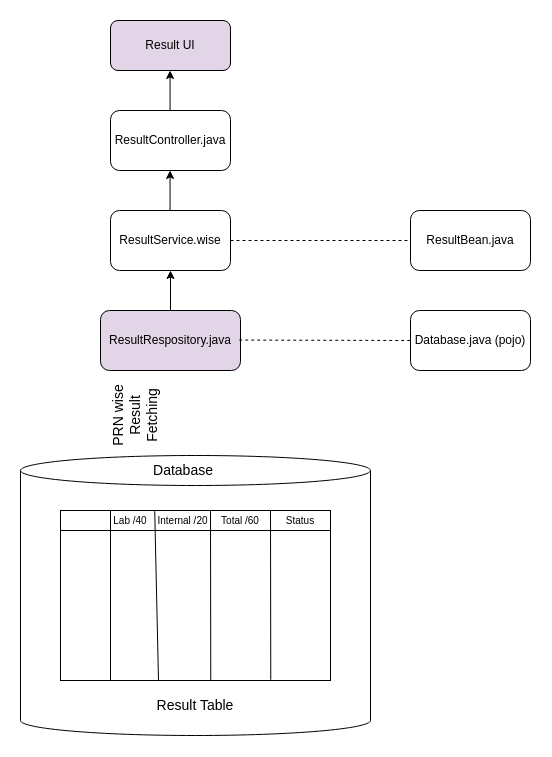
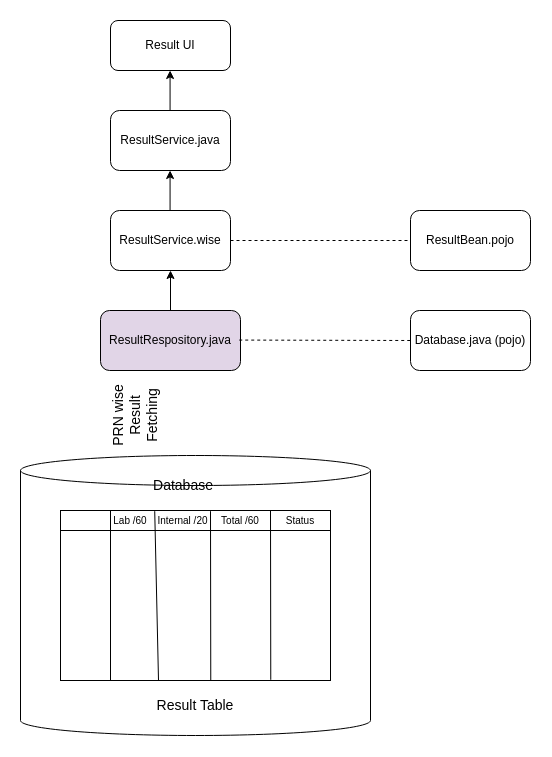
  <mxCell id="0" />
  <mxCell id="1" parent="0" />
- <mxCell id="2" value="ResultController.java" style="rounded=1;whiteSpace=wrap;html=1;" parent="1" vertex="1"><mxGeometry x="110" y="110" width="120" height="60" as="geometry" /></mxCell>
+ <mxCell id="2" value="ResultService.java" style="rounded=1;whiteSpace=wrap;html=1;" parent="1" vertex="1"><mxGeometry x="110" y="110" width="120" height="60" as="geometry" /></mxCell>
  <mxCell id="3" value="Database.java (pojo)" style="rounded=1;whiteSpace=wrap;html=1;" parent="1" vertex="1"><mxGeometry x="410" y="310" width="120" height="60" as="geometry" /></mxCell>
- <mxCell id="4" value="ResultBean.java" style="rounded=1;whiteSpace=wrap;html=1;" parent="1" vertex="1"><mxGeometry x="410" y="210" width="120" height="60" as="geometry" /></mxCell>
+ <mxCell id="4" value="ResultBean.pojo" style="rounded=1;whiteSpace=wrap;html=1;" parent="1" vertex="1"><mxGeometry x="410" y="210" width="120" height="60" as="geometry" /></mxCell>
  <mxCell id="5" value="ResultService.wise" style="rounded=1;whiteSpace=wrap;html=1;" parent="1" vertex="1"><mxGeometry x="110" y="210" width="120" height="60" as="geometry" /></mxCell>
  <mxCell id="6" value="ResultRespository.java" style="rounded=1;whiteSpace=wrap;html=1;fillColor=#e1d5e7;" parent="1" vertex="1"><mxGeometry x="100" y="310" width="140" height="60" as="geometry" /></mxCell>
- <mxCell id="7" value="Result UI" style="rounded=1;whiteSpace=wrap;html=1;fillColor=#e1d5e7;" parent="1" vertex="1"><mxGeometry x="110" y="20" width="120" height="50" as="geometry" /></mxCell>
+ <mxCell id="7" value="Result UI" style="rounded=1;whiteSpace=wrap;html=1;" parent="1" vertex="1"><mxGeometry x="110" y="20" width="120" height="50" as="geometry" /></mxCell>
  <mxCell id="8" value="" style="shape=cylinder3;whiteSpace=wrap;html=1;boundedLbl=1;backgroundOutline=1;size=15;" parent="1" vertex="1"><mxGeometry x="20" y="455" width="350" height="280" as="geometry" /></mxCell>
  <mxCell id="9" value="" style="shape=internalStorage;whiteSpace=wrap;html=1;backgroundOutline=1;dx=50;dy=20;" parent="1" vertex="1"><mxGeometry x="60" y="510" width="270" height="170" as="geometry" /></mxCell>
  <mxCell id="10" value="" style="endArrow=none;html=1;rounded=0;entryX=0.349;entryY=0.004;entryDx=0;entryDy=0;entryPerimeter=0;" parent="1" target="9" edge="1"><mxGeometry width="50" height="50" relative="1" as="geometry"><mxPoint x="158" y="680" as="sourcePoint" /><mxPoint x="330" y="530" as="targetPoint" /></mxGeometry></mxCell>
  <mxCell id="11" value="" style="endArrow=none;html=1;rounded=0;entryX=0.349;entryY=0.004;entryDx=0;entryDy=0;entryPerimeter=0;" parent="1" edge="1"><mxGeometry width="50" height="50" relative="1" as="geometry"><mxPoint x="210.28" y="680" as="sourcePoint" /><mxPoint x="210" y="510.68" as="targetPoint" /></mxGeometry></mxCell>
  <mxCell id="12" value="" style="endArrow=none;html=1;rounded=0;entryX=0.349;entryY=0.004;entryDx=0;entryDy=0;entryPerimeter=0;" parent="1" edge="1"><mxGeometry width="50" height="50" relative="1" as="geometry"><mxPoint x="270.28" y="679.32" as="sourcePoint" /><mxPoint x="270" y="510" as="targetPoint" /></mxGeometry></mxCell>
- <mxCell id="13" value="&lt;font style=&quot;font-size: 10px;&quot;&gt;Lab /40&lt;/font&gt;" style="text;html=1;strokeColor=none;fillColor=none;align=center;verticalAlign=middle;whiteSpace=wrap;rounded=0;" parent="1" vertex="1"><mxGeometry x="110" y="507.5" width="40" height="25" as="geometry" /></mxCell>
+ <mxCell id="13" value="&lt;font style=&quot;font-size: 10px;&quot;&gt;Lab /60&lt;/font&gt;" style="text;html=1;strokeColor=none;fillColor=none;align=center;verticalAlign=middle;whiteSpace=wrap;rounded=0;" parent="1" vertex="1"><mxGeometry x="110" y="507.5" width="40" height="25" as="geometry" /></mxCell>
  <mxCell id="14" value="&lt;font style=&quot;font-size: 10px;&quot;&gt;Internal /20&lt;/font&gt;" style="text;html=1;strokeColor=none;fillColor=none;align=center;verticalAlign=middle;whiteSpace=wrap;rounded=0;" parent="1" vertex="1"><mxGeometry x="130" y="507.5" width="105" height="25" as="geometry" /></mxCell>
  <mxCell id="15" value="&lt;font style=&quot;font-size: 10px;&quot;&gt;Total /60&lt;/font&gt;" style="text;html=1;strokeColor=none;fillColor=none;align=center;verticalAlign=middle;whiteSpace=wrap;rounded=0;" parent="1" vertex="1"><mxGeometry x="220" y="507.5" width="40" height="25" as="geometry" /></mxCell>
  <mxCell id="16" value="&lt;font style=&quot;font-size: 10px;&quot;&gt;Status&lt;/font&gt;" style="text;html=1;strokeColor=none;fillColor=none;align=center;verticalAlign=middle;whiteSpace=wrap;rounded=0;" parent="1" vertex="1"><mxGeometry x="280" y="507.5" width="40" height="25" as="geometry" /></mxCell>
  <mxCell id="17" value="&lt;font style=&quot;font-size: 14px;&quot;&gt;Result Table&lt;/font&gt;" style="text;html=1;strokeColor=none;fillColor=none;align=center;verticalAlign=middle;whiteSpace=wrap;rounded=0;fontSize=10;" parent="1" vertex="1"><mxGeometry x="151.25" y="690" width="87.5" height="30" as="geometry" /></mxCell>
- <mxCell id="18" value="&lt;font style=&quot;font-size: 14px;&quot;&gt;Database&lt;/font&gt;" style="text;html=1;strokeColor=none;fillColor=none;align=center;verticalAlign=middle;whiteSpace=wrap;rounded=0;fontSize=10;" parent="1" vertex="1"><mxGeometry x="152.5" y="455" width="60" height="30" as="geometry" /></mxCell>
+ <mxCell id="18" value="&lt;font style=&quot;font-size: 14px;&quot;&gt;Database&lt;/font&gt;" style="text;html=1;strokeColor=none;fillColor=none;align=center;verticalAlign=middle;whiteSpace=wrap;rounded=0;fontSize=10;" parent="1" vertex="1"><mxGeometry x="152.5" y="470" width="60" height="30" as="geometry" /></mxCell>
  <mxCell id="19" value="" style="endArrow=classic;html=1;rounded=0;fontSize=14;" parent="1" edge="1"><mxGeometry width="50" height="50" relative="1" as="geometry"><mxPoint x="170" y="310" as="sourcePoint" /><mxPoint x="170" y="270" as="targetPoint" /></mxGeometry></mxCell>
  <mxCell id="20" value="" style="endArrow=classic;html=1;rounded=0;fontSize=14;" parent="1" edge="1"><mxGeometry width="50" height="50" relative="1" as="geometry"><mxPoint x="169.57" y="210" as="sourcePoint" /><mxPoint x="169.57" y="170" as="targetPoint" /></mxGeometry></mxCell>
  <mxCell id="21" value="" style="endArrow=classic;html=1;rounded=0;fontSize=14;" parent="1" edge="1"><mxGeometry width="50" height="50" relative="1" as="geometry"><mxPoint x="169.57" y="110" as="sourcePoint" /><mxPoint x="169.57" y="70" as="targetPoint" /></mxGeometry></mxCell>
  <mxCell id="22" value="" style="endArrow=none;dashed=1;html=1;rounded=0;fontSize=14;exitX=1;exitY=0.5;exitDx=0;exitDy=0;" parent="1" source="5" edge="1"><mxGeometry width="50" height="50" relative="1" as="geometry"><mxPoint x="280" y="240" as="sourcePoint" /><mxPoint x="410" y="240" as="targetPoint" /></mxGeometry></mxCell>
  <mxCell id="23" value="" style="endArrow=none;dashed=1;html=1;rounded=0;fontSize=14;exitX=1;exitY=0.5;exitDx=0;exitDy=0;" parent="1" edge="1"><mxGeometry width="50" height="50" relative="1" as="geometry"><mxPoint x="238.75" y="339.57" as="sourcePoint" /><mxPoint x="410" y="340" as="targetPoint" /></mxGeometry></mxCell>
  <mxCell id="24" value="PRN wise&lt;br&gt;Result&lt;br&gt;Fetching" style="text;html=1;strokeColor=none;fillColor=none;align=center;verticalAlign=middle;whiteSpace=wrap;rounded=0;fontSize=14;rotation=270;" parent="1" vertex="1"><mxGeometry x="50" y="400" width="170" height="30" as="geometry" /></mxCell>
